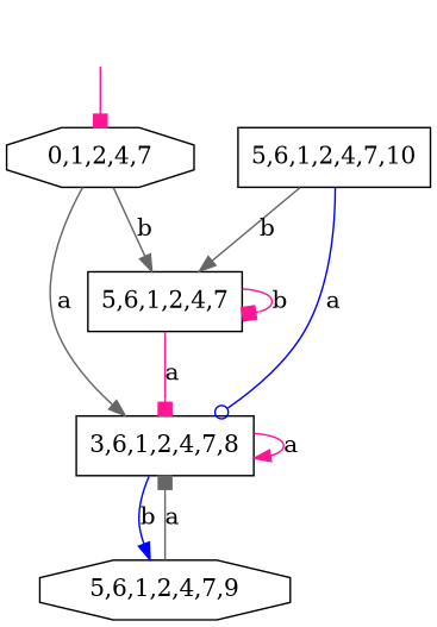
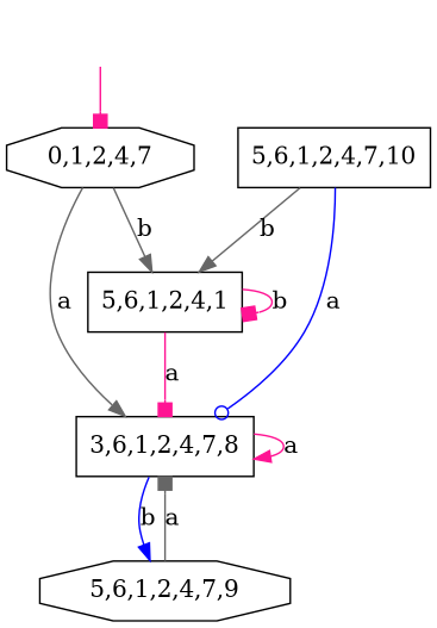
  digraph {
    node [shape=box]
    edge [arrowhead=normal color=deeppink weight=a]
    "" [shape=none]
    "0,1,2,4,7" [shape=octagon]
    "3,6,1,2,4,7,8"
-   "5,6,1,2,4,7"
+   "5,6,1,2,4,7" [label="5,6,1,2,4,1"]
    "5,6,1,2,4,7,10"
    "5,6,1,2,4,7,9" [shape=octagon]
    "" -> "0,1,2,4,7" [arrowhead=box weight=""]
    "0,1,2,4,7" -> "3,6,1,2,4,7,8" [color=gray40 label=a]
    "0,1,2,4,7" -> "5,6,1,2,4,7" [color=gray40 label=b weight=b]
    "3,6,1,2,4,7,8" -> "3,6,1,2,4,7,8" [label=a]
    "3,6,1,2,4,7,8" -> "5,6,1,2,4,7,9" [color=blue label=b weight=b]
    "5,6,1,2,4,7" -> "3,6,1,2,4,7,8" [arrowhead=box label=a]
    "5,6,1,2,4,7" -> "5,6,1,2,4,7" [arrowhead=box label=b weight=b]
    "5,6,1,2,4,7,10" -> "3,6,1,2,4,7,8" [arrowhead=odot color=blue label=a]
    "5,6,1,2,4,7,10" -> "5,6,1,2,4,7" [color=gray40 label=b weight=b]
    "5,6,1,2,4,7,9" -> "3,6,1,2,4,7,8" [arrowhead=box color=gray40 label=a]
  }
